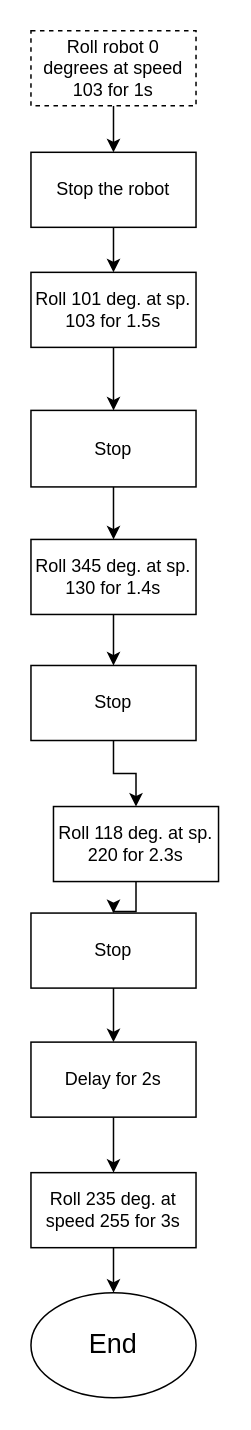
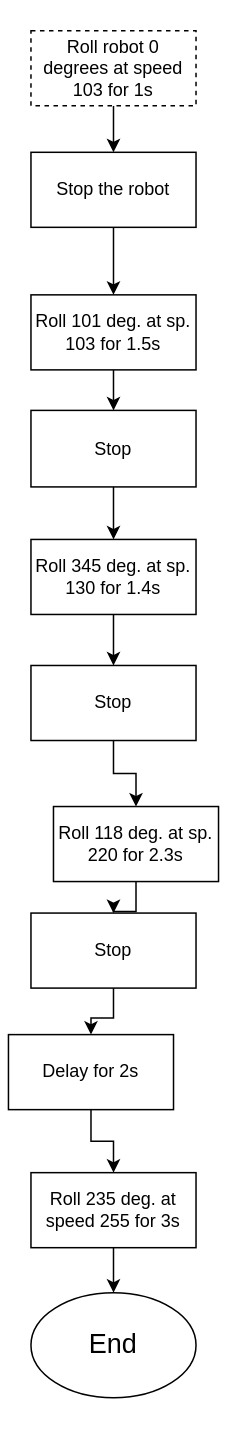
  <mxCell id="0" />
  <mxCell id="1" parent="0" />
  <mxCell id="2" value="" style="edgeStyle=orthogonalEdgeStyle;rounded=0;orthogonalLoop=1;jettySize=auto;html=1;entryX=0.5;entryY=0;entryDx=0;entryDy=0;" parent="1" source="3" target="5" edge="1"><mxGeometry relative="1" as="geometry"><mxPoint x="75" y="111" as="targetPoint" /></mxGeometry></mxCell>
  <mxCell id="3" value="Roll robot 0 degrees at speed 103 for 1s&lt;span id=&quot;docs-internal-guid-dde74d9b-7fff-6328-bd97-6ebadebe0c37&quot;&gt;&lt;/span&gt;" style="whiteSpace=wrap;html=1;dashed=1;" parent="1" vertex="1"><mxGeometry x="20" y="20" width="110" height="50" as="geometry" /></mxCell>
  <mxCell id="4" value="" style="edgeStyle=orthogonalEdgeStyle;rounded=0;orthogonalLoop=1;jettySize=auto;html=1;" parent="1" source="5" target="7" edge="1"><mxGeometry relative="1" as="geometry" /></mxCell>
  <mxCell id="5" value="Stop the robot" style="whiteSpace=wrap;html=1;" parent="1" vertex="1"><mxGeometry x="20" y="101" width="110" height="50" as="geometry" /></mxCell>
  <mxCell id="6" value="" style="edgeStyle=orthogonalEdgeStyle;rounded=0;orthogonalLoop=1;jettySize=auto;html=1;" parent="1" source="7" target="9" edge="1"><mxGeometry relative="1" as="geometry" /></mxCell>
- <mxCell id="7" value="Roll 101 deg. at sp. 103 for 1.5s" style="whiteSpace=wrap;html=1;" parent="1" vertex="1"><mxGeometry x="20" y="181" width="110" height="50" as="geometry" /></mxCell>
+ <mxCell id="7" value="Roll 101 deg. at sp. 103 for 1.5s" style="whiteSpace=wrap;html=1;" parent="1" vertex="1"><mxGeometry x="20" y="196" width="110" height="50" as="geometry" /></mxCell>
  <mxCell id="8" value="" style="edgeStyle=orthogonalEdgeStyle;rounded=0;orthogonalLoop=1;jettySize=auto;html=1;" parent="1" source="9" target="13" edge="1"><mxGeometry relative="1" as="geometry" /></mxCell>
  <mxCell id="9" value="Stop" style="whiteSpace=wrap;html=1;" parent="1" vertex="1"><mxGeometry x="20" y="273" width="110" height="51" as="geometry" /></mxCell>
  <mxCell id="10" value="" style="edgeStyle=orthogonalEdgeStyle;rounded=0;orthogonalLoop=1;jettySize=auto;html=1;" parent="1" source="11" target="20" edge="1"><mxGeometry relative="1" as="geometry" /></mxCell>
  <mxCell id="11" value="Stop" style="whiteSpace=wrap;html=1;" parent="1" vertex="1"><mxGeometry x="20" y="443" width="110" height="50" as="geometry" /></mxCell>
  <mxCell id="12" value="" style="edgeStyle=orthogonalEdgeStyle;rounded=0;orthogonalLoop=1;jettySize=auto;html=1;" parent="1" source="13" target="11" edge="1"><mxGeometry relative="1" as="geometry" /></mxCell>
  <mxCell id="13" value="Roll 345 deg. at sp. 130 for 1.4s" style="whiteSpace=wrap;html=1;" parent="1" vertex="1"><mxGeometry x="20" y="359" width="110" height="50" as="geometry" /></mxCell>
  <mxCell id="14" value="" style="edgeStyle=orthogonalEdgeStyle;rounded=0;orthogonalLoop=1;jettySize=auto;html=1;" parent="1" source="15" target="17" edge="1"><mxGeometry relative="1" as="geometry" /></mxCell>
  <mxCell id="15" value="Stop" style="whiteSpace=wrap;html=1;" parent="1" vertex="1"><mxGeometry x="20" y="608" width="110" height="50" as="geometry" /></mxCell>
  <mxCell id="16" value="" style="edgeStyle=orthogonalEdgeStyle;rounded=0;orthogonalLoop=1;jettySize=auto;html=1;" parent="1" source="17" target="22" edge="1"><mxGeometry relative="1" as="geometry" /></mxCell>
- <mxCell id="17" value="Delay for 2s" style="whiteSpace=wrap;html=1;" parent="1" vertex="1"><mxGeometry x="20" y="694" width="110" height="50" as="geometry" /></mxCell>
+ <mxCell id="17" value="Delay for 2s" style="whiteSpace=wrap;html=1;" parent="1" vertex="1"><mxGeometry x="5" y="689" width="110" height="50" as="geometry" /></mxCell>
  <mxCell id="18" style="edgeStyle=orthogonalEdgeStyle;rounded=0;orthogonalLoop=1;jettySize=auto;html=1;exitX=0.5;exitY=1;exitDx=0;exitDy=0;" parent="1" source="3" target="3" edge="1"><mxGeometry relative="1" as="geometry" /></mxCell>
  <mxCell id="19" value="" style="edgeStyle=orthogonalEdgeStyle;rounded=0;orthogonalLoop=1;jettySize=auto;html=1;" parent="1" source="20" target="15" edge="1"><mxGeometry relative="1" as="geometry" /></mxCell>
  <mxCell id="20" value="Roll 118 deg. at sp. 220 for 2.3s" style="whiteSpace=wrap;html=1;" parent="1" vertex="1"><mxGeometry x="35" y="537" width="110" height="50" as="geometry" /></mxCell>
  <mxCell id="21" value="" style="edgeStyle=orthogonalEdgeStyle;rounded=0;orthogonalLoop=1;jettySize=auto;html=1;" parent="1" source="22" edge="1"><mxGeometry relative="1" as="geometry"><mxPoint x="75" y="861" as="targetPoint" /></mxGeometry></mxCell>
  <mxCell id="22" value="Roll 235 deg. at speed 255 for 3s" style="whiteSpace=wrap;html=1;" parent="1" vertex="1"><mxGeometry x="20" y="781" width="110" height="50" as="geometry" /></mxCell>
  <mxCell id="23" value="&lt;font style=&quot;font-size: 18px;&quot;&gt;End&lt;/font&gt;" style="ellipse;whiteSpace=wrap;html=1;" parent="1" vertex="1"><mxGeometry x="20" y="861" width="110" height="70" as="geometry" /></mxCell>
